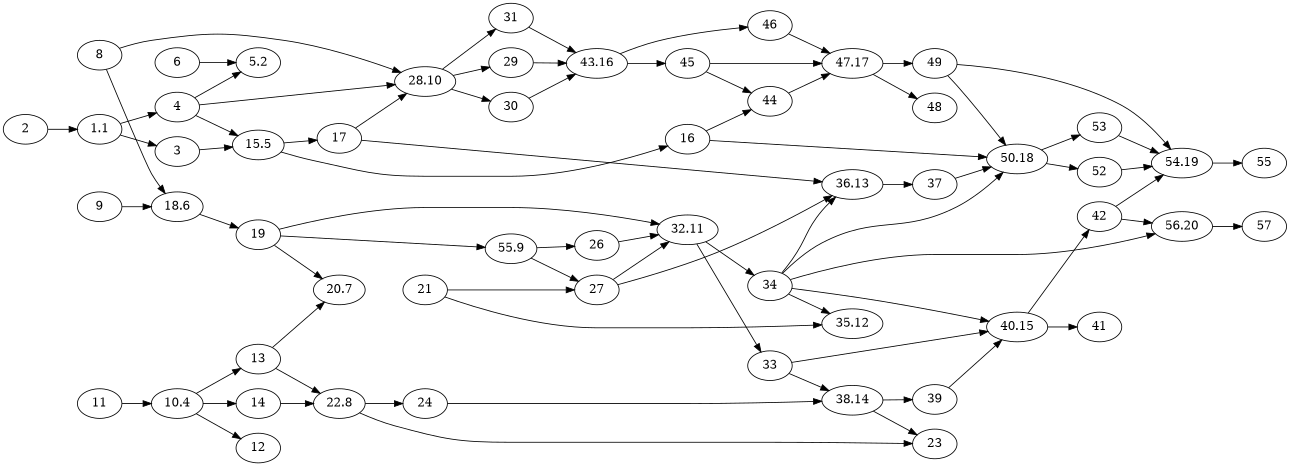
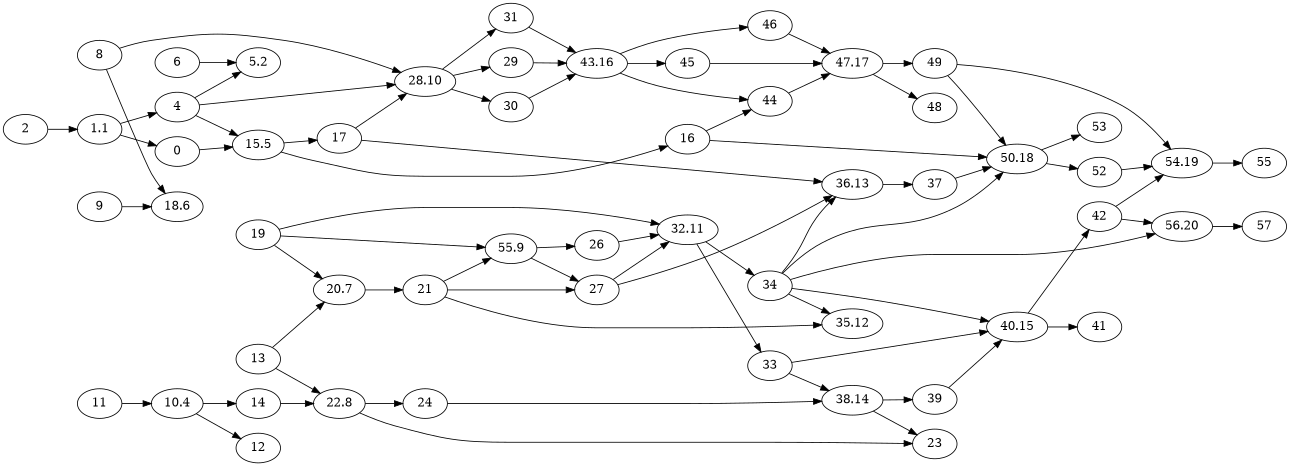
  digraph {
    compound=true
    forcelabels=true
    rankdir=LR
    2
    1.1
-   3
+   3 [label=0]
    4
    15.5
    5.2
    28.10
    16
    17
    29
    30
    31
    6
    8
    18.6
    19
    9
    11
    10.4
    12
    13
    14
    20.7
    22.8
    21
    23
    24
    50.18
    44
    36.13
    37
    52
    53
    n34 [label=55.9]
    32.11
    26
    27
    33
    34
    35.12
    38.14
    39
    43.16
    45
    46
    40.15
    56.20
    41
    42
    57
    54.19
    55
    47.17
    48
    49
    2 -> 1.1
    1.1 -> 3
    1.1 -> 4
    3 -> 15.5
    4 -> 15.5
    4 -> 5.2
    4 -> 28.10
    15.5 -> 16
    15.5 -> 17
    28.10 -> 29
    28.10 -> 30
    28.10 -> 31
    16 -> 50.18
    16 -> 44
    17 -> 28.10
    17 -> 36.13
    29 -> 43.16
    30 -> 43.16
    31 -> 43.16
    6 -> 5.2
    8 -> 28.10
    8 -> 18.6
-   18.6 -> 19
    19 -> 20.7
    19 -> n34
    19 -> 32.11
    9 -> 18.6
    11 -> 10.4
    10.4 -> 12
-   10.4 -> 13
    10.4 -> 14
    13 -> 20.7
    13 -> 22.8
    14 -> 22.8
+   20.7 -> 21
    22.8 -> 23
    22.8 -> 24
+   21 -> n34
    21 -> 27
    21 -> 35.12
    24 -> 38.14
    50.18 -> 52
    50.18 -> 53
    44 -> 47.17
    36.13 -> 37
    37 -> 50.18
    52 -> 54.19
-   53 -> 54.19
    n34 -> 26
    n34 -> 27
    32.11 -> 33
    32.11 -> 34
    26 -> 32.11
    27 -> 36.13
    27 -> 32.11
    33 -> 38.14
    33 -> 40.15
    34 -> 50.18
    34 -> 36.13
    34 -> 35.12
    34 -> 40.15
    34 -> 56.20
    38.14 -> 23
    38.14 -> 39
    39 -> 40.15
-   45 -> 44
+   43.16 -> 44
    43.16 -> 45
    43.16 -> 46
    45 -> 47.17
    46 -> 47.17
    40.15 -> 41
    40.15 -> 42
    56.20 -> 57
    42 -> 56.20
    42 -> 54.19
    54.19 -> 55
    47.17 -> 48
    47.17 -> 49
    49 -> 50.18
    49 -> 54.19
  }
